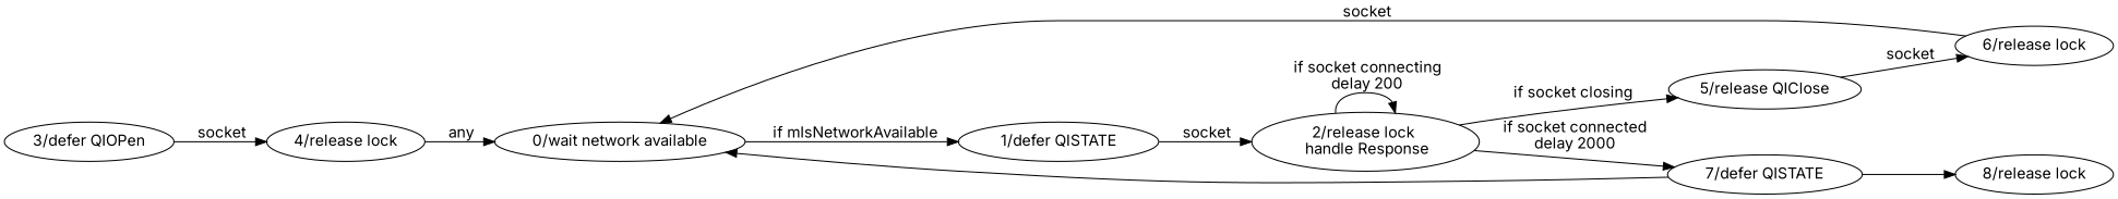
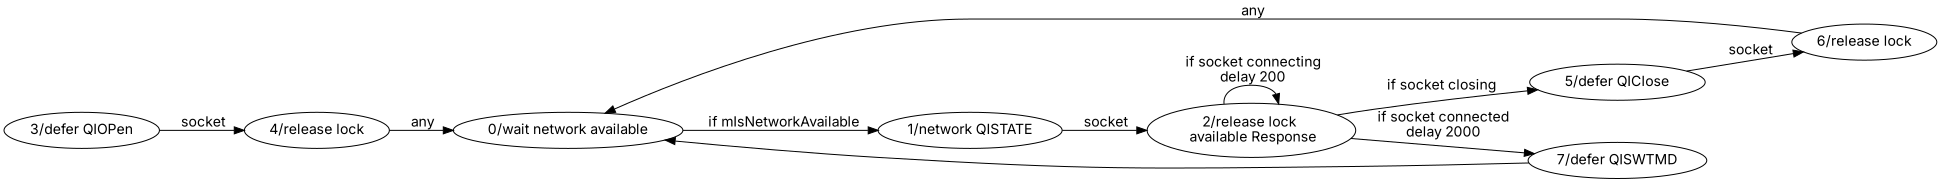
  digraph {
    fontname=Inter
    rankdir=LR
    node [fontname=Inter]
    edge [fontname=Inter]
    n1 [label="0/wait network available"]
-   n2 [label="1/defer QISTATE"]
-   n3 [label="2/release lock \n handle Response"]
-   n4 [label="5/release QIClose"]
-   n5 [label="7/defer QISTATE"]
+   n2 [label="1/network QISTATE"]
+   n3 [label="2/release lock \n available Response"]
+   n4 [label="5/defer QIClose"]
+   n5 [label="7/defer QISWTMD"]
    n6 [label="3/defer QIOPen"]
    n7 [label="4/release lock"]
    n8 [label="6/release lock"]
-   n9 [label="8/release lock"]
    n1 -> n2 [label="  if mIsNetworkAvailable"]
    n2 -> n3 [label=" socket"]
    n3 -> n3 [label=" if socket connecting\n delay 200"]
    n3 -> n4 [label=" if socket closing "]
    n3 -> n5 [label=" if socket connected\n delay 2000"]
    n4 -> n8 [label=" socket"]
    n5 -> n1
-   n5 -> n9
    n6 -> n7 [label=" socket"]
    n7 -> n1 [label=" any"]
-   n8 -> n1 [label=" socket"]
+   n8 -> n1 [label=" any"]
  }
